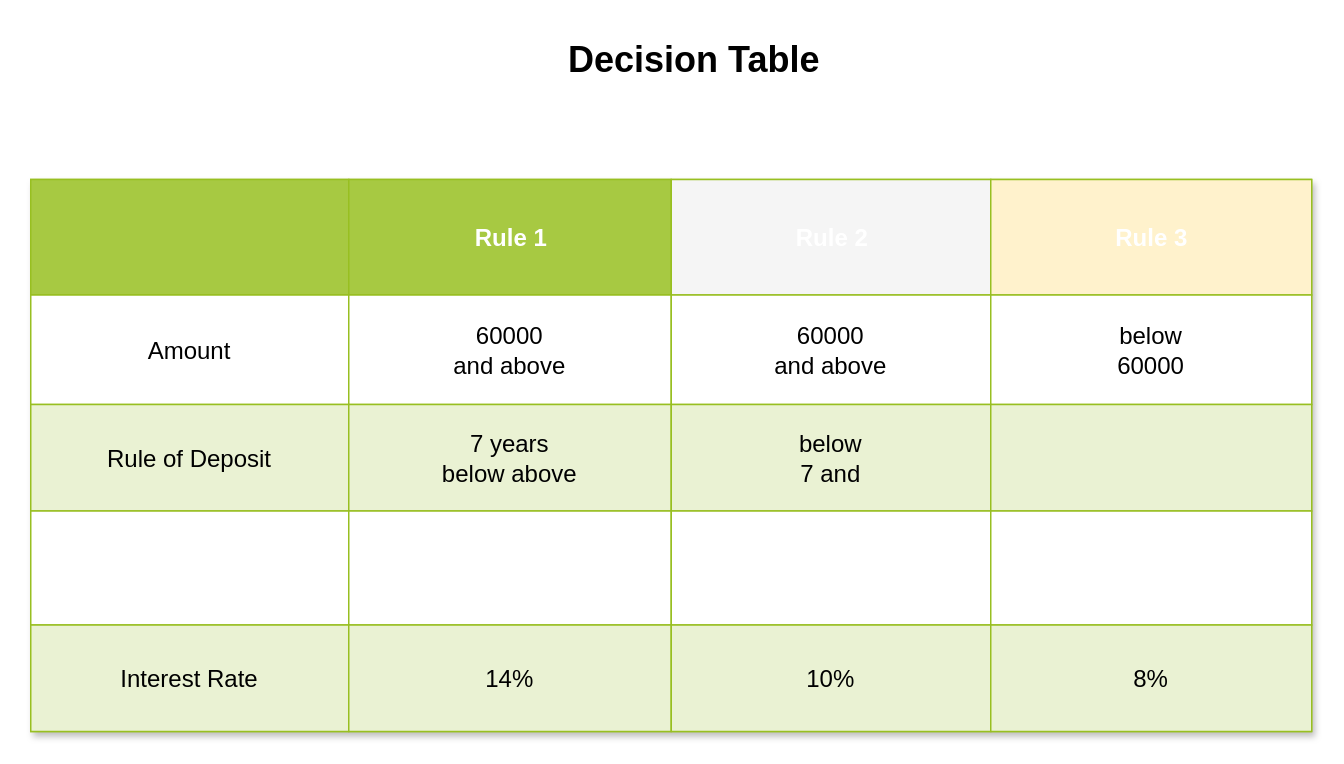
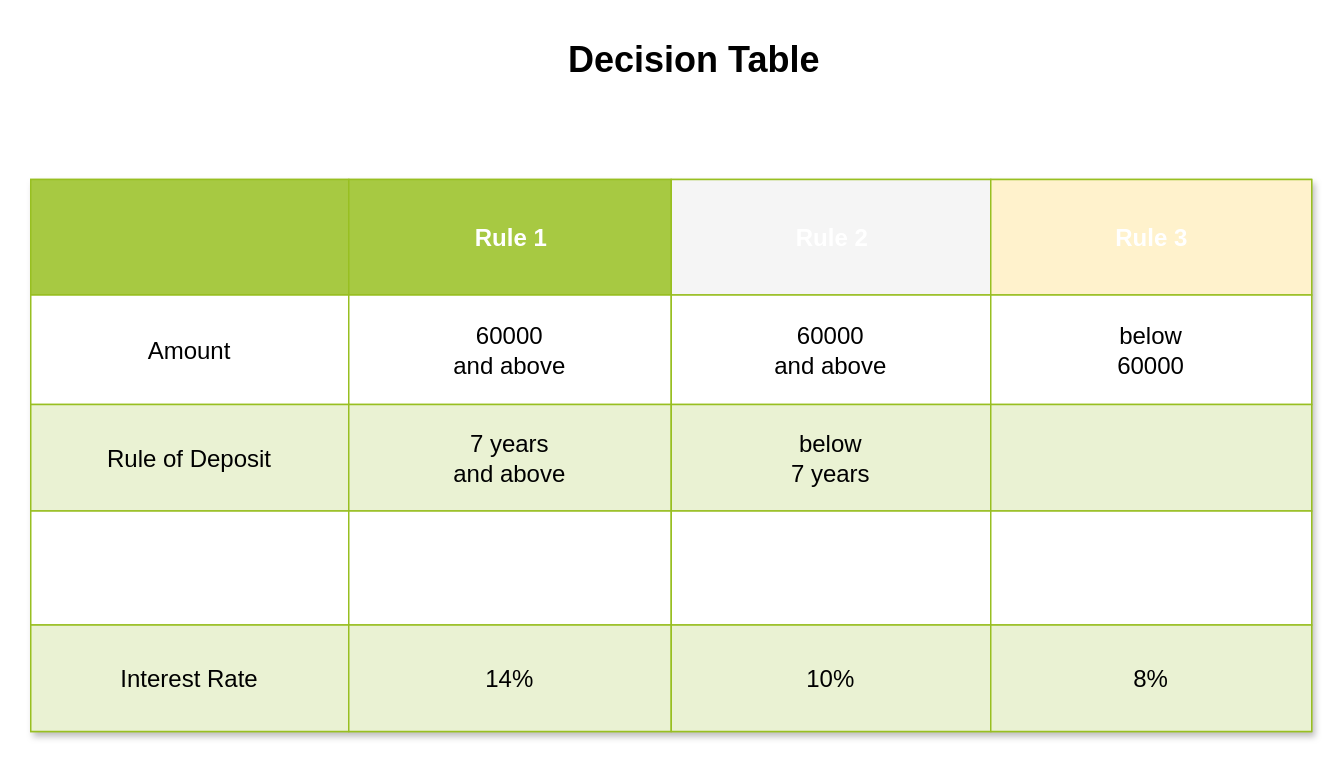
  <mxCell id="0" />
  <mxCell id="1" parent="0" />
  <mxCell id="2" value="Assets" style="childLayout=tableLayout;recursiveResize=0;strokeColor=#98bf21;fillColor=#A7C942;shadow=1;fontSize=16;" vertex="1" parent="1"><mxGeometry x="20" y="119" width="853.76" height="368" as="geometry" /></mxCell>
  <mxCell id="3" style="shape=tableRow;horizontal=0;startSize=0;swimlaneHead=0;swimlaneBody=0;top=0;left=0;bottom=0;right=0;dropTarget=0;collapsible=0;recursiveResize=0;expand=0;fontStyle=0;strokeColor=inherit;fillColor=#ffffff;fontSize=16;" vertex="1" parent="2"><mxGeometry width="853.76" height="77" as="geometry" /></mxCell>
  <mxCell id="4" value="" style="connectable=0;recursiveResize=0;strokeColor=inherit;fillColor=#A7C942;align=center;fontStyle=1;fontColor=#FFFFFF;html=1;fontSize=16;" vertex="1" parent="3"><mxGeometry width="212" height="77" as="geometry"><mxRectangle width="212" height="77" as="alternateBounds" /></mxGeometry></mxCell>
  <mxCell id="5" value="Rule 1" style="connectable=0;recursiveResize=0;strokeColor=inherit;fillColor=#A7C942;align=center;fontStyle=1;fontColor=#FFFFFF;html=1;fontSize=16;" vertex="1" parent="3"><mxGeometry x="212" width="215" height="77" as="geometry"><mxRectangle width="215" height="77" as="alternateBounds" /></mxGeometry></mxCell>
  <mxCell id="6" value="Rule 2" style="connectable=0;recursiveResize=0;strokeColor=inherit;fillColor=#f5f5f5;align=center;fontStyle=1;fontColor=#FFFFFF;html=1;fontSize=16;" vertex="1" parent="3"><mxGeometry x="427" width="213" height="77" as="geometry"><mxRectangle width="213" height="77" as="alternateBounds" /></mxGeometry></mxCell>
  <mxCell id="7" value="Rule 3" style="connectable=0;recursiveResize=0;strokeColor=inherit;fillColor=#fff2cc;align=center;fontStyle=1;fontColor=#FFFFFF;html=1;fontSize=16;" vertex="1" parent="3"><mxGeometry x="640" width="214" height="77" as="geometry"><mxRectangle width="214" height="77" as="alternateBounds" /></mxGeometry></mxCell>
  <mxCell id="8" value="" style="shape=tableRow;horizontal=0;startSize=0;swimlaneHead=0;swimlaneBody=0;top=0;left=0;bottom=0;right=0;dropTarget=0;collapsible=0;recursiveResize=0;expand=0;fontStyle=0;strokeColor=inherit;fillColor=#ffffff;fontSize=16;" vertex="1" parent="2"><mxGeometry y="77" width="853.76" height="73" as="geometry" /></mxCell>
  <mxCell id="9" value="Amount" style="connectable=0;recursiveResize=0;strokeColor=inherit;fillColor=inherit;align=center;whiteSpace=wrap;html=1;fontSize=16;" vertex="1" parent="8"><mxGeometry width="212" height="73" as="geometry"><mxRectangle width="212" height="73" as="alternateBounds" /></mxGeometry></mxCell>
  <mxCell id="10" value="&lt;div style=&quot;font-size: 16px;&quot;&gt;60000&lt;/div&gt;&lt;div style=&quot;font-size: 16px;&quot;&gt;and above&lt;/div&gt;" style="connectable=0;recursiveResize=0;strokeColor=inherit;fillColor=inherit;align=center;whiteSpace=wrap;html=1;fontSize=16;" vertex="1" parent="8"><mxGeometry x="212" width="215" height="73" as="geometry"><mxRectangle width="215" height="73" as="alternateBounds" /></mxGeometry></mxCell>
  <mxCell id="11" value="60000&lt;div style=&quot;font-size: 16px;&quot;&gt;and above&lt;/div&gt;" style="connectable=0;recursiveResize=0;strokeColor=inherit;fillColor=inherit;align=center;whiteSpace=wrap;html=1;fontSize=16;" vertex="1" parent="8"><mxGeometry x="427" width="213" height="73" as="geometry"><mxRectangle width="213" height="73" as="alternateBounds" /></mxGeometry></mxCell>
  <mxCell id="12" value="below&lt;div style=&quot;font-size: 16px;&quot;&gt;60000&lt;/div&gt;" style="connectable=0;recursiveResize=0;strokeColor=inherit;fillColor=inherit;align=center;whiteSpace=wrap;html=1;fontSize=16;" vertex="1" parent="8"><mxGeometry x="640" width="214" height="73" as="geometry"><mxRectangle width="214" height="73" as="alternateBounds" /></mxGeometry></mxCell>
  <mxCell id="13" value="" style="shape=tableRow;horizontal=0;startSize=0;swimlaneHead=0;swimlaneBody=0;top=0;left=0;bottom=0;right=0;dropTarget=0;collapsible=0;recursiveResize=0;expand=0;fontStyle=1;strokeColor=inherit;fillColor=#EAF2D3;fontSize=16;" vertex="1" parent="2"><mxGeometry y="150" width="853.76" height="71" as="geometry" /></mxCell>
  <mxCell id="14" value="Rule of Deposit" style="connectable=0;recursiveResize=0;strokeColor=inherit;fillColor=inherit;whiteSpace=wrap;html=1;fontSize=16;" vertex="1" parent="13"><mxGeometry width="212" height="71" as="geometry"><mxRectangle width="212" height="71" as="alternateBounds" /></mxGeometry></mxCell>
- <mxCell id="15" value="7 years&lt;div style=&quot;font-size: 16px;&quot;&gt;below above&lt;/div&gt;" style="connectable=0;recursiveResize=0;strokeColor=inherit;fillColor=inherit;whiteSpace=wrap;html=1;fontSize=16;" vertex="1" parent="13"><mxGeometry x="212" width="215" height="71" as="geometry"><mxRectangle width="215" height="71" as="alternateBounds" /></mxGeometry></mxCell>
- <mxCell id="16" value="below&lt;div style=&quot;font-size: 16px;&quot;&gt;7 and&lt;/div&gt;" style="connectable=0;recursiveResize=0;strokeColor=inherit;fillColor=inherit;whiteSpace=wrap;html=1;fontSize=16;" vertex="1" parent="13"><mxGeometry x="427" width="213" height="71" as="geometry"><mxRectangle width="213" height="71" as="alternateBounds" /></mxGeometry></mxCell>
+ <mxCell id="15" value="7 years&lt;div style=&quot;font-size: 16px;&quot;&gt;and above&lt;/div&gt;" style="connectable=0;recursiveResize=0;strokeColor=inherit;fillColor=inherit;whiteSpace=wrap;html=1;fontSize=16;" vertex="1" parent="13"><mxGeometry x="212" width="215" height="71" as="geometry"><mxRectangle width="215" height="71" as="alternateBounds" /></mxGeometry></mxCell>
+ <mxCell id="16" value="below&lt;div style=&quot;font-size: 16px;&quot;&gt;7 years&lt;/div&gt;" style="connectable=0;recursiveResize=0;strokeColor=inherit;fillColor=inherit;whiteSpace=wrap;html=1;fontSize=16;" vertex="1" parent="13"><mxGeometry x="427" width="213" height="71" as="geometry"><mxRectangle width="213" height="71" as="alternateBounds" /></mxGeometry></mxCell>
  <mxCell id="17" style="connectable=0;recursiveResize=0;strokeColor=inherit;fillColor=inherit;whiteSpace=wrap;html=1;fontSize=16;" vertex="1" parent="13"><mxGeometry x="640" width="214" height="71" as="geometry"><mxRectangle width="214" height="71" as="alternateBounds" /></mxGeometry></mxCell>
  <mxCell id="18" value="" style="shape=tableRow;horizontal=0;startSize=0;swimlaneHead=0;swimlaneBody=0;top=0;left=0;bottom=0;right=0;dropTarget=0;collapsible=0;recursiveResize=0;expand=0;fontStyle=0;strokeColor=inherit;fillColor=#ffffff;fontSize=16;" vertex="1" parent="2"><mxGeometry y="221" width="853.76" height="76" as="geometry" /></mxCell>
  <mxCell id="19" value="" style="connectable=0;recursiveResize=0;strokeColor=inherit;fillColor=inherit;fontStyle=0;align=center;whiteSpace=wrap;html=1;fontSize=16;" vertex="1" parent="18"><mxGeometry width="212" height="76" as="geometry"><mxRectangle width="212" height="76" as="alternateBounds" /></mxGeometry></mxCell>
  <mxCell id="20" value="" style="connectable=0;recursiveResize=0;strokeColor=inherit;fillColor=inherit;fontStyle=0;align=center;whiteSpace=wrap;html=1;fontSize=16;" vertex="1" parent="18"><mxGeometry x="212" width="215" height="76" as="geometry"><mxRectangle width="215" height="76" as="alternateBounds" /></mxGeometry></mxCell>
  <mxCell id="21" value="" style="connectable=0;recursiveResize=0;strokeColor=inherit;fillColor=inherit;fontStyle=0;align=center;whiteSpace=wrap;html=1;fontSize=16;" vertex="1" parent="18"><mxGeometry x="427" width="213" height="76" as="geometry"><mxRectangle width="213" height="76" as="alternateBounds" /></mxGeometry></mxCell>
  <mxCell id="22" style="connectable=0;recursiveResize=0;strokeColor=inherit;fillColor=inherit;fontStyle=0;align=center;whiteSpace=wrap;html=1;fontSize=16;" vertex="1" parent="18"><mxGeometry x="640" width="214" height="76" as="geometry"><mxRectangle width="214" height="76" as="alternateBounds" /></mxGeometry></mxCell>
  <mxCell id="23" value="" style="shape=tableRow;horizontal=0;startSize=0;swimlaneHead=0;swimlaneBody=0;top=0;left=0;bottom=0;right=0;dropTarget=0;collapsible=0;recursiveResize=0;expand=0;fontStyle=1;strokeColor=inherit;fillColor=#EAF2D3;fontSize=16;" vertex="1" parent="2"><mxGeometry y="297" width="853.76" height="71" as="geometry" /></mxCell>
  <mxCell id="24" value="Interest Rate" style="connectable=0;recursiveResize=0;strokeColor=inherit;fillColor=inherit;whiteSpace=wrap;html=1;fontSize=16;" vertex="1" parent="23"><mxGeometry width="212" height="71" as="geometry"><mxRectangle width="212" height="71" as="alternateBounds" /></mxGeometry></mxCell>
  <mxCell id="25" value="14%" style="connectable=0;recursiveResize=0;strokeColor=inherit;fillColor=inherit;whiteSpace=wrap;html=1;fontSize=16;" vertex="1" parent="23"><mxGeometry x="212" width="215" height="71" as="geometry"><mxRectangle width="215" height="71" as="alternateBounds" /></mxGeometry></mxCell>
  <mxCell id="26" value="10%" style="connectable=0;recursiveResize=0;strokeColor=inherit;fillColor=inherit;whiteSpace=wrap;html=1;fontSize=16;" vertex="1" parent="23"><mxGeometry x="427" width="213" height="71" as="geometry"><mxRectangle width="213" height="71" as="alternateBounds" /></mxGeometry></mxCell>
  <mxCell id="27" value="8%" style="connectable=0;recursiveResize=0;strokeColor=inherit;fillColor=inherit;whiteSpace=wrap;html=1;fontSize=16;" vertex="1" parent="23"><mxGeometry x="640" width="214" height="71" as="geometry"><mxRectangle width="214" height="71" as="alternateBounds" /></mxGeometry></mxCell>
  <mxCell id="28" value="&lt;font style=&quot;font-size: 24px;&quot;&gt;Decision Table&lt;/font&gt;" style="text;strokeColor=none;fillColor=none;html=1;fontSize=16;fontStyle=1;verticalAlign=middle;align=center;" vertex="1" parent="1"><mxGeometry x="344" y="20" width="236" height="40" as="geometry" /></mxCell>
